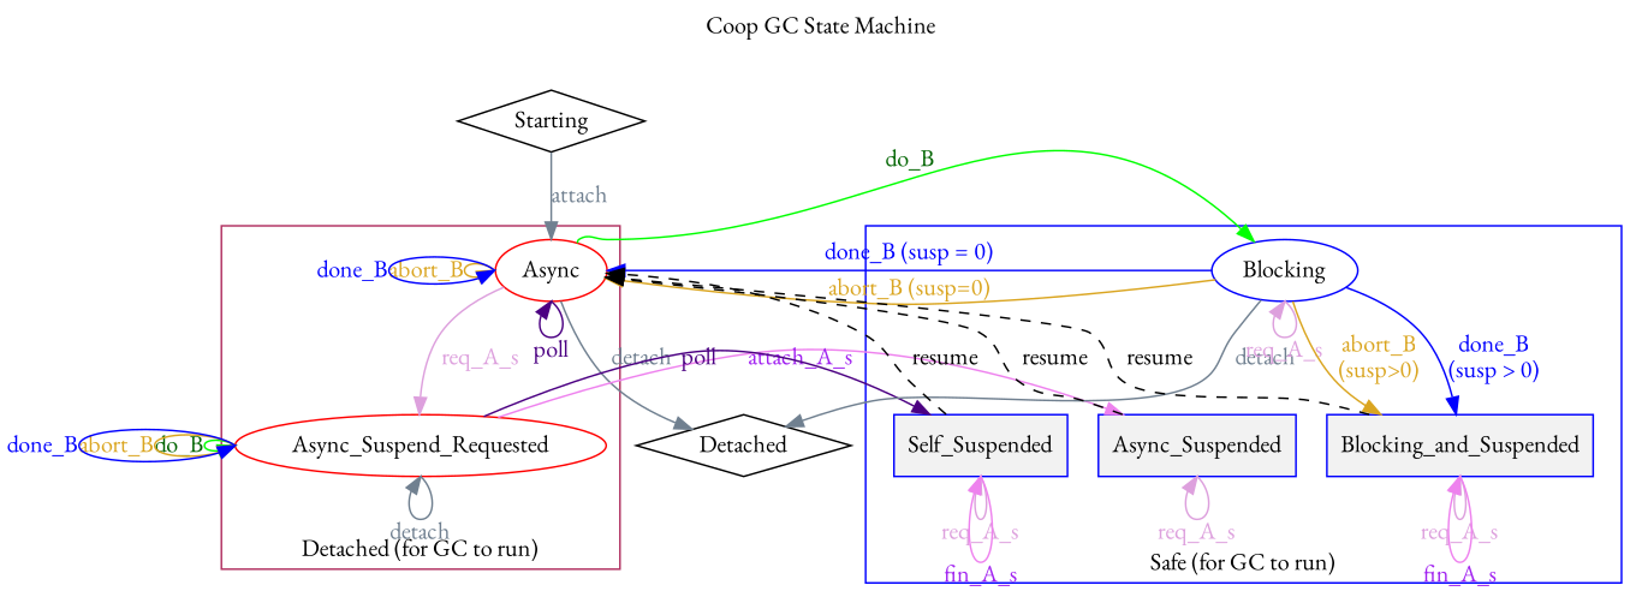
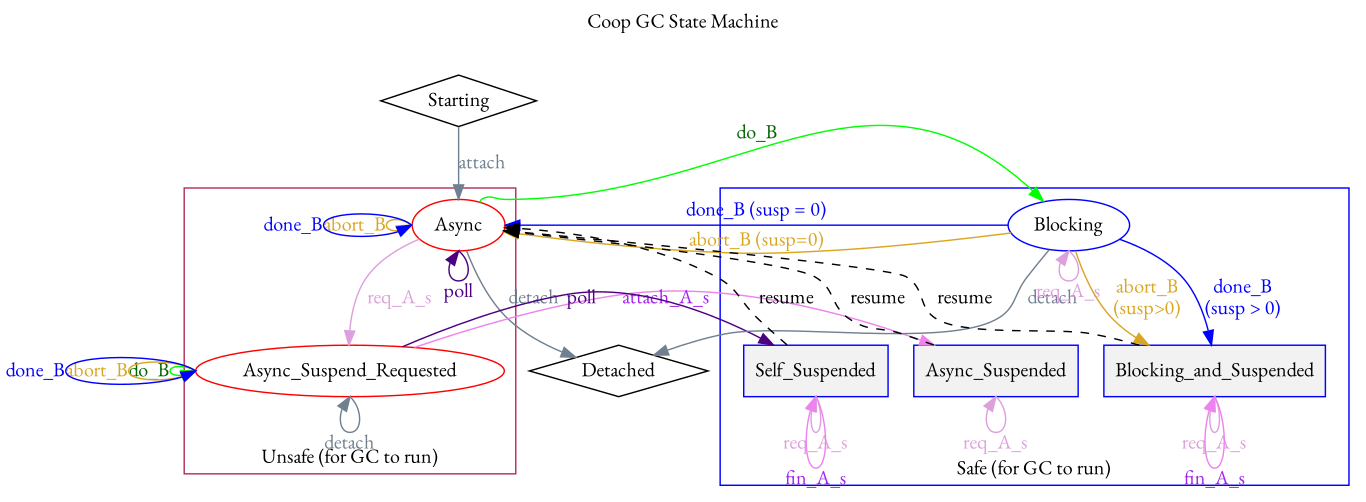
  digraph {
    fontname="EB Garamond"
    label="Coop GC State Machine"
    labelloc=t
    remincross=true
    node [fontname="EB Garamond" color=blue]
    edge [color=plum fontcolor=plum fontname="EB Garamond"]
    Starting [shape=diamond color=""]
    n2 [color=red label=Async]
    Detached [shape=diamond color=""]
    Async_Suspend_Requested [color=red]
    Blocking
    Blocking_and_Suspended [fillcolor=grey95 shape=rectangle style="filled,solid"]
    Async_Suspended [fillcolor=grey95 shape=rectangle style=filled]
    Self_Suspended [fillcolor=grey95 shape=rectangle style=filled]
    subgraph sub_1 {
      Starting
      n2
    }
    subgraph sub_2 {
      n2
      Detached
      Async_Suspend_Requested
      Blocking
    }
    subgraph sub_3 {
      n2
      Async_Suspend_Requested
      Blocking
    }
    subgraph sub_4 {
      n2
      Async_Suspend_Requested
      Blocking
      Blocking_and_Suspended
    }
    subgraph sub_5 {
      n2
      Async_Suspend_Requested
      Blocking
      Blocking_and_Suspended
    }
    subgraph sub_6 {
      n2
      Async_Suspend_Requested
      Blocking
      Blocking_and_Suspended
      Async_Suspended
      Self_Suspended
    }
    subgraph sub_7 {
      n2
      Async_Suspend_Requested
      Self_Suspended
    }
    subgraph sub_8 {
      n2
      Blocking_and_Suspended
      Async_Suspended
      Self_Suspended
    }
    subgraph sub_9 {
      Async_Suspend_Requested
      Blocking_and_Suspended
      Async_Suspended
      Self_Suspended
    }
    subgraph cluster_10 {
      color=maroon
-     label="Detached (for GC to run)"
+     label="Unsafe (for GC to run)"
      labelloc=b
      style=solid
      n2
      Async_Suspend_Requested
    }
    subgraph cluster_11 {
      color=blue
      label="Safe (for GC to run)"
      labelloc=b
      style=solid
      Blocking
      subgraph cluster_12 {
        color=blue
        label=""
        labelloc=b
        style=invis
        Blocking_and_Suspended
        Async_Suspended
        Self_Suspended
      }
    }
    Starting -> n2 [color=slategrey fontcolor=slategrey label=attach]
    n2 -> n2 [color=goldenrod fontcolor=goldenrod headport=w label=abort_B tailport=w]
    n2 -> n2 [color=blue fontcolor=blue headport=w label=done_B tailport=w]
    n2 -> n2 [color=indigo fontcolor=indigo headport=s label=poll tailport=s]
    n2 -> Detached [color=slategrey fontcolor=slategrey label=detach]
    n2 -> Async_Suspend_Requested [label=req_A_s]
    n2 -> Blocking [color=green fontcolor=darkgreen headport=nw label=do_B tailport=ne]
    Async_Suspend_Requested -> Async_Suspend_Requested [color=slategrey fontcolor=slategrey headport=s label=detach tailport=s]
    Async_Suspend_Requested -> Async_Suspend_Requested [color=green fontcolor=darkgreen headport=w label=do_B tailport=w]
    Async_Suspend_Requested -> Async_Suspend_Requested [color=goldenrod fontcolor=goldenrod headport=w label=abort_B tailport=w]
    Async_Suspend_Requested -> Async_Suspend_Requested [color=blue fontcolor=blue headport=w label=done_B tailport=w]
    Async_Suspend_Requested -> Async_Suspended [color=violet fontcolor=purple label=attach_A_s]
    Async_Suspend_Requested -> Self_Suspended [color=indigo fontcolor=indigo label=poll]
    Blocking -> n2 [color=goldenrod constraint=false fontcolor=goldenrod label="abort_B (susp=0)"]
    Blocking -> n2 [color=blue constraint=false fontcolor=blue label="done_B (susp = 0)"]
    Blocking -> Detached [color=slategrey fontcolor=slategrey label=detach]
    Blocking -> Blocking [headport=s label=req_A_s tailport=s]
    Blocking -> Blocking_and_Suspended [color=goldenrod fontcolor=goldenrod label="abort_B\n(susp>0)"]
    Blocking -> Blocking_and_Suspended [color=blue fontcolor=blue label="done_B\n(susp > 0)"]
    Blocking_and_Suspended -> n2 [label=resume style=dashed color="" fontcolor=""]
    Blocking_and_Suspended -> Blocking_and_Suspended [headport=s label=req_A_s tailport=s]
    Blocking_and_Suspended -> Blocking_and_Suspended [color=violet fontcolor=purple headport=s label=fin_A_s tailport=s]
    Async_Suspended -> n2 [label=resume style=dashed color="" fontcolor=""]
    Async_Suspended -> Async_Suspended [headport=s label=req_A_s tailport=s]
    Self_Suspended -> n2 [label=resume style=dashed color="" fontcolor=""]
    Self_Suspended -> Self_Suspended [headport=s label=req_A_s tailport=s]
    Self_Suspended -> Self_Suspended [color=violet fontcolor=purple headport=s label=fin_A_s tailport=s]
  }
